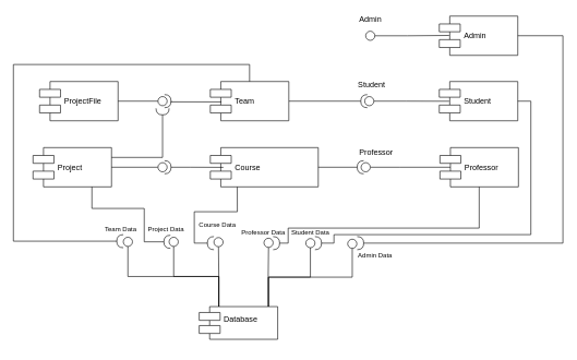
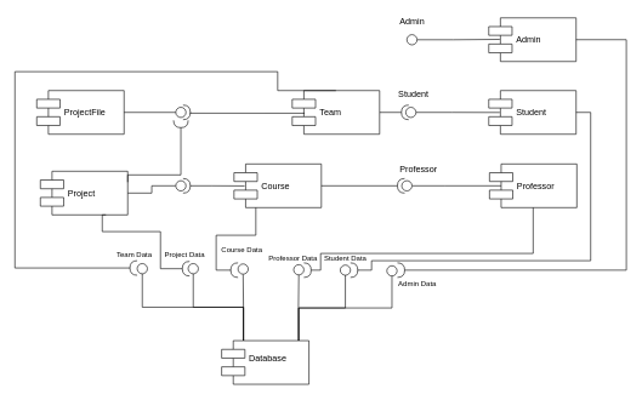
  <mxCell id="0" />
  <mxCell id="1" parent="0" />
  <mxCell id="2" style="edgeStyle=orthogonalEdgeStyle;rounded=0;orthogonalLoop=1;jettySize=auto;html=1;exitX=0;exitY=0.5;exitDx=0;exitDy=0;exitPerimeter=0;entryX=0.126;entryY=0.502;entryDx=0;entryDy=0;entryPerimeter=0;endArrow=none;endFill=0;" edge="1" parent="1" source="3" target="6"><mxGeometry relative="1" as="geometry" /></mxCell>
  <mxCell id="3" value="" style="shape=providedRequiredInterface;html=1;verticalLabelPosition=bottom;rotation=180;" parent="1" vertex="1"><mxGeometry x="551" y="144" width="20" height="20" as="geometry" /></mxCell>
  <mxCell id="4" value="Student" style="text;html=1;resizable=0;points=[];autosize=1;align=left;verticalAlign=top;spacingTop=-4;" parent="1" vertex="1"><mxGeometry x="545" y="120" width="60" height="20" as="geometry" /></mxCell>
  <mxCell id="5" value="Admin" style="shape=component;align=left;spacingLeft=36;" parent="1" vertex="1"><mxGeometry x="671" y="24" width="120" height="60" as="geometry" /></mxCell>
  <mxCell id="6" value="Student" style="shape=component;align=left;spacingLeft=36;" parent="1" vertex="1"><mxGeometry x="671" y="124" width="120" height="60" as="geometry" /></mxCell>
  <mxCell id="7" value="Professor" style="shape=component;align=left;spacingLeft=36;" parent="1" vertex="1"><mxGeometry x="672" y="225" width="120" height="60" as="geometry" /></mxCell>
- <mxCell id="8" value="Course" style="shape=component;align=left;spacingLeft=36;" parent="1" vertex="1"><mxGeometry x="321" y="225" width="165" height="60" as="geometry" /></mxCell>
+ <mxCell id="8" value="Course" style="shape=component;align=left;spacingLeft=36;" parent="1" vertex="1"><mxGeometry x="321" y="225" width="120" height="60" as="geometry" /></mxCell>
  <mxCell id="9" style="edgeStyle=orthogonalEdgeStyle;rounded=0;orthogonalLoop=1;jettySize=auto;html=1;exitX=1;exitY=0.5;exitDx=0;exitDy=0;entryX=1;entryY=0.5;entryDx=0;entryDy=0;entryPerimeter=0;endArrow=none;endFill=0;" edge="1" parent="1" source="10" target="3"><mxGeometry relative="1" as="geometry" /></mxCell>
- <mxCell id="10" value="Team" style="shape=component;align=left;spacingLeft=36;" parent="1" vertex="1"><mxGeometry x="321" y="124" width="120" height="60" as="geometry" /></mxCell>
- <mxCell id="11" value="Project" style="shape=component;align=left;spacingLeft=36;" parent="1" vertex="1"><mxGeometry x="50" y="225" width="120" height="60" as="geometry" /></mxCell>
+ <mxCell id="10" value="Team" style="shape=component;align=left;spacingLeft=36;" parent="1" vertex="1"><mxGeometry x="401" y="124" width="120" height="60" as="geometry" /></mxCell>
+ <mxCell id="11" value="Project" style="shape=component;align=left;spacingLeft=36;" parent="1" vertex="1"><mxGeometry x="55" y="235" width="120" height="60" as="geometry" /></mxCell>
  <mxCell id="12" style="edgeStyle=orthogonalEdgeStyle;rounded=0;orthogonalLoop=1;jettySize=auto;html=1;exitX=0.25;exitY=0;exitDx=0;exitDy=0;entryX=0.5;entryY=1;entryDx=0;entryDy=0;endArrow=none;endFill=0;" edge="1" parent="1" source="18" target="42"><mxGeometry relative="1" as="geometry" /></mxCell>
  <mxCell id="13" style="edgeStyle=orthogonalEdgeStyle;rounded=0;orthogonalLoop=1;jettySize=auto;html=1;exitX=0.25;exitY=0;exitDx=0;exitDy=0;entryX=0.5;entryY=1;entryDx=0;entryDy=0;endArrow=none;endFill=0;" edge="1" parent="1" source="18" target="41"><mxGeometry relative="1" as="geometry" /></mxCell>
  <mxCell id="14" style="edgeStyle=orthogonalEdgeStyle;rounded=0;orthogonalLoop=1;jettySize=auto;html=1;exitX=0.25;exitY=0;exitDx=0;exitDy=0;entryX=0.5;entryY=1;entryDx=0;entryDy=0;endArrow=none;endFill=0;" edge="1" parent="1" source="18" target="43"><mxGeometry relative="1" as="geometry"><Array as="points"><mxPoint x="334" y="422" /></Array></mxGeometry></mxCell>
  <mxCell id="15" style="edgeStyle=orthogonalEdgeStyle;rounded=0;orthogonalLoop=1;jettySize=auto;html=1;exitX=0.879;exitY=0.002;exitDx=0;exitDy=0;entryX=0.5;entryY=1;entryDx=0;entryDy=0;endArrow=none;endFill=0;exitPerimeter=0;" edge="1" parent="1" source="18" target="20"><mxGeometry relative="1" as="geometry"><Array as="points"><mxPoint x="410" y="423" /></Array></mxGeometry></mxCell>
  <mxCell id="16" style="edgeStyle=orthogonalEdgeStyle;rounded=0;orthogonalLoop=1;jettySize=auto;html=1;exitX=0.885;exitY=0.01;exitDx=0;exitDy=0;entryX=0.5;entryY=1;entryDx=0;entryDy=0;endArrow=none;endFill=0;exitPerimeter=0;" edge="1" parent="1" source="18" target="21"><mxGeometry relative="1" as="geometry"><Array as="points"><mxPoint x="410" y="423" /><mxPoint x="474" y="423" /></Array></mxGeometry></mxCell>
  <mxCell id="17" style="edgeStyle=orthogonalEdgeStyle;rounded=0;orthogonalLoop=1;jettySize=auto;html=1;exitX=0.881;exitY=0.006;exitDx=0;exitDy=0;entryX=0.5;entryY=1;entryDx=0;entryDy=0;endArrow=none;endFill=0;exitPerimeter=0;" edge="1" parent="1" source="18" target="19"><mxGeometry relative="1" as="geometry"><Array as="points"><mxPoint x="410" y="423" /><mxPoint x="538" y="423" /></Array></mxGeometry></mxCell>
- <mxCell id="18" value="Database&#10;" style="shape=component;align=left;spacingLeft=36;verticalAlign=middle;" parent="1" vertex="1"><mxGeometry x="304" y="468" width="120" height="50" as="geometry" /></mxCell>
+ <mxCell id="18" value="Database&#10;" style="shape=component;align=left;spacingLeft=36;verticalAlign=middle;" parent="1" vertex="1"><mxGeometry x="304" y="468" width="120" height="60" as="geometry" /></mxCell>
  <mxCell id="19" value="" style="ellipse;whiteSpace=wrap;html=1;aspect=fixed;" parent="1" vertex="1"><mxGeometry x="531" y="365" width="14" height="14" as="geometry" /></mxCell>
  <mxCell id="20" value="" style="ellipse;whiteSpace=wrap;html=1;aspect=fixed;" parent="1" vertex="1"><mxGeometry x="403" y="363.5" width="14" height="14" as="geometry" /></mxCell>
  <mxCell id="21" value="" style="ellipse;whiteSpace=wrap;html=1;aspect=fixed;" parent="1" vertex="1"><mxGeometry x="467" y="364" width="14" height="14" as="geometry" /></mxCell>
  <mxCell id="22" value="Team Data" style="text;html=1;resizable=0;points=[];autosize=1;align=left;verticalAlign=top;spacingTop=-4;fontSize=10;" parent="1" vertex="1"><mxGeometry x="158" y="341" width="60" height="10" as="geometry" /></mxCell>
  <mxCell id="23" value="Project Data" style="text;html=1;resizable=0;points=[];autosize=1;align=left;verticalAlign=top;spacingTop=-4;fontSize=10;" parent="1" vertex="1"><mxGeometry x="224" y="340.5" width="70" height="10" as="geometry" /></mxCell>
  <mxCell id="24" value="Course Data" style="text;html=1;resizable=0;points=[];autosize=1;align=left;verticalAlign=top;spacingTop=-4;fontSize=10;" parent="1" vertex="1"><mxGeometry x="301.5" y="333.5" width="70" height="10" as="geometry" /></mxCell>
- <mxCell id="25" value="ProjectFile" style="shape=component;align=left;spacingLeft=36;" parent="1" vertex="1"><mxGeometry x="60" y="124" width="120" height="60" as="geometry" /></mxCell>
+ <mxCell id="25" value="ProjectFile" style="shape=component;align=left;spacingLeft=36;" parent="1" vertex="1"><mxGeometry x="50" y="124" width="120" height="60" as="geometry" /></mxCell>
  <mxCell id="26" style="edgeStyle=orthogonalEdgeStyle;rounded=0;orthogonalLoop=1;jettySize=auto;html=1;exitX=0;exitY=0.5;exitDx=0;exitDy=0;exitPerimeter=0;endArrow=none;endFill=0;" edge="1" parent="1" source="28"><mxGeometry relative="1" as="geometry"><mxPoint x="688" y="255" as="targetPoint" /><Array as="points"><mxPoint x="610" y="255" /><mxPoint x="610" y="255" /></Array></mxGeometry></mxCell>
  <mxCell id="27" style="edgeStyle=orthogonalEdgeStyle;rounded=0;orthogonalLoop=1;jettySize=auto;html=1;exitX=1;exitY=0.5;exitDx=0;exitDy=0;exitPerimeter=0;entryX=1;entryY=0.5;entryDx=0;entryDy=0;endArrow=none;endFill=0;" edge="1" parent="1" source="28" target="8"><mxGeometry relative="1" as="geometry" /></mxCell>
  <mxCell id="28" value="" style="shape=providedRequiredInterface;html=1;verticalLabelPosition=bottom;rotation=180;" vertex="1" parent="1"><mxGeometry x="545.5" y="245" width="20" height="20" as="geometry" /></mxCell>
  <mxCell id="29" value="Professor" style="text;html=1;resizable=0;points=[];autosize=1;align=left;verticalAlign=top;spacingTop=-4;" vertex="1" parent="1"><mxGeometry x="546.5" y="222" width="70" height="20" as="geometry" /></mxCell>
  <mxCell id="30" style="edgeStyle=orthogonalEdgeStyle;rounded=0;orthogonalLoop=1;jettySize=auto;html=1;exitX=1;exitY=0.5;exitDx=0;exitDy=0;entryX=0.126;entryY=0.493;entryDx=0;entryDy=0;entryPerimeter=0;endArrow=none;endFill=0;" edge="1" parent="1" source="40" target="5"><mxGeometry relative="1" as="geometry"><mxPoint x="573" y="54" as="sourcePoint" /><Array as="points"><mxPoint x="622" y="54" /></Array></mxGeometry></mxCell>
  <mxCell id="31" value="Admin" style="text;html=1;resizable=0;points=[];autosize=1;align=left;verticalAlign=top;spacingTop=-4;" vertex="1" parent="1"><mxGeometry x="547" y="20" width="50" height="20" as="geometry" /></mxCell>
  <mxCell id="32" style="edgeStyle=orthogonalEdgeStyle;rounded=0;orthogonalLoop=1;jettySize=auto;html=1;exitX=1;exitY=0.5;exitDx=0;exitDy=0;exitPerimeter=0;entryX=0.121;entryY=0.503;entryDx=0;entryDy=0;entryPerimeter=0;endArrow=none;endFill=0;" edge="1" parent="1" source="34" target="8"><mxGeometry relative="1" as="geometry"><Array as="points"><mxPoint x="291" y="255" /></Array></mxGeometry></mxCell>
  <mxCell id="33" style="edgeStyle=orthogonalEdgeStyle;rounded=0;orthogonalLoop=1;jettySize=auto;html=1;exitX=0;exitY=0.5;exitDx=0;exitDy=0;exitPerimeter=0;entryX=1;entryY=0.5;entryDx=0;entryDy=0;endArrow=none;endFill=0;" edge="1" parent="1" source="34" target="11"><mxGeometry relative="1" as="geometry" /></mxCell>
  <mxCell id="34" value="" style="shape=providedRequiredInterface;html=1;verticalLabelPosition=bottom;rotation=180;flipH=1;" vertex="1" parent="1"><mxGeometry x="241" y="245" width="20" height="20" as="geometry" /></mxCell>
  <mxCell id="35" style="edgeStyle=orthogonalEdgeStyle;rounded=0;orthogonalLoop=1;jettySize=auto;html=1;exitX=1;exitY=0.5;exitDx=0;exitDy=0;exitPerimeter=0;entryX=0.142;entryY=0.519;entryDx=0;entryDy=0;entryPerimeter=0;endArrow=none;endFill=0;" edge="1" parent="1" source="37" target="10"><mxGeometry relative="1" as="geometry"><Array as="points"><mxPoint x="261" y="155" /></Array></mxGeometry></mxCell>
  <mxCell id="36" value="" style="edgeStyle=orthogonalEdgeStyle;rounded=0;orthogonalLoop=1;jettySize=auto;html=1;endArrow=none;endFill=0;" edge="1" parent="1" source="37" target="25"><mxGeometry relative="1" as="geometry" /></mxCell>
  <mxCell id="37" value="" style="shape=providedRequiredInterface;html=1;verticalLabelPosition=bottom;rotation=180;flipH=1;" vertex="1" parent="1"><mxGeometry x="241" y="144" width="20" height="20" as="geometry" /></mxCell>
  <mxCell id="38" style="edgeStyle=orthogonalEdgeStyle;rounded=0;orthogonalLoop=1;jettySize=auto;html=1;exitX=1;exitY=0.5;exitDx=0;exitDy=0;exitPerimeter=0;entryX=1;entryY=0.25;entryDx=0;entryDy=0;endArrow=none;endFill=0;" edge="1" parent="1" source="39" target="11"><mxGeometry relative="1" as="geometry"><Array as="points"><mxPoint x="248" y="240" /></Array></mxGeometry></mxCell>
  <mxCell id="39" value="" style="shape=requiredInterface;html=1;verticalLabelPosition=bottom;rotation=90;" vertex="1" parent="1"><mxGeometry x="243" y="160" width="10" height="20" as="geometry" /></mxCell>
  <mxCell id="40" value="" style="ellipse;whiteSpace=wrap;html=1;aspect=fixed;" vertex="1" parent="1"><mxGeometry x="558.5" y="47.095" width="14" height="14" as="geometry" /></mxCell>
  <mxCell id="41" value="" style="ellipse;whiteSpace=wrap;html=1;aspect=fixed;" vertex="1" parent="1"><mxGeometry x="258" y="362" width="14" height="14" as="geometry" /></mxCell>
  <mxCell id="42" value="" style="ellipse;whiteSpace=wrap;html=1;aspect=fixed;" vertex="1" parent="1"><mxGeometry x="188" y="362" width="14" height="14" as="geometry" /></mxCell>
  <mxCell id="43" value="" style="ellipse;whiteSpace=wrap;html=1;aspect=fixed;" vertex="1" parent="1"><mxGeometry x="326.5" y="362.5" width="14" height="14" as="geometry" /></mxCell>
  <mxCell id="44" value="Professor Data" style="text;html=1;resizable=0;points=[];autosize=1;align=left;verticalAlign=top;spacingTop=-4;fontSize=10;" vertex="1" parent="1"><mxGeometry x="367" y="346" width="80" height="10" as="geometry" /></mxCell>
  <mxCell id="45" value="Student Data" style="text;html=1;resizable=0;points=[];autosize=1;align=left;verticalAlign=top;spacingTop=-4;fontSize=10;" vertex="1" parent="1"><mxGeometry x="442.5" y="347" width="70" height="10" as="geometry" /></mxCell>
  <mxCell id="46" value="Admin Data" style="text;html=1;resizable=0;points=[];autosize=1;align=left;verticalAlign=top;spacingTop=-4;fontSize=10;" vertex="1" parent="1"><mxGeometry x="545" y="381" width="70" height="10" as="geometry" /></mxCell>
  <mxCell id="47" style="edgeStyle=orthogonalEdgeStyle;rounded=0;orthogonalLoop=1;jettySize=auto;html=1;exitX=1;exitY=0.5;exitDx=0;exitDy=0;exitPerimeter=0;entryX=0.5;entryY=0;entryDx=0;entryDy=0;endArrow=none;endFill=0;" edge="1" parent="1" source="48" target="10"><mxGeometry relative="1" as="geometry"><Array as="points"><mxPoint x="20" y="368" /><mxPoint x="20" y="98" /><mxPoint x="381" y="98" /></Array></mxGeometry></mxCell>
  <mxCell id="48" value="" style="shape=requiredInterface;html=1;verticalLabelPosition=bottom;flipH=1;" vertex="1" parent="1"><mxGeometry x="178" y="358" width="10" height="20" as="geometry" /></mxCell>
  <mxCell id="49" style="edgeStyle=orthogonalEdgeStyle;rounded=0;orthogonalLoop=1;jettySize=auto;html=1;exitX=1;exitY=0.5;exitDx=0;exitDy=0;exitPerimeter=0;entryX=0.75;entryY=1;entryDx=0;entryDy=0;endArrow=none;endFill=0;" edge="1" parent="1" source="50" target="11"><mxGeometry relative="1" as="geometry"><Array as="points"><mxPoint x="220" y="369" /><mxPoint x="220" y="318" /><mxPoint x="140" y="318" /></Array></mxGeometry></mxCell>
  <mxCell id="50" value="" style="shape=requiredInterface;html=1;verticalLabelPosition=bottom;flipH=1;" vertex="1" parent="1"><mxGeometry x="250" y="359" width="10" height="20" as="geometry" /></mxCell>
  <mxCell id="51" style="edgeStyle=orthogonalEdgeStyle;rounded=0;orthogonalLoop=1;jettySize=auto;html=1;exitX=1;exitY=0.5;exitDx=0;exitDy=0;exitPerimeter=0;entryX=0.25;entryY=1;entryDx=0;entryDy=0;endArrow=none;endFill=0;" edge="1" parent="1" source="52" target="8"><mxGeometry relative="1" as="geometry" /></mxCell>
  <mxCell id="52" value="" style="shape=requiredInterface;html=1;verticalLabelPosition=bottom;flipH=1;" vertex="1" parent="1"><mxGeometry x="316.5" y="361" width="10" height="20" as="geometry" /></mxCell>
  <mxCell id="53" style="edgeStyle=orthogonalEdgeStyle;rounded=0;orthogonalLoop=1;jettySize=auto;html=1;exitX=1;exitY=0.5;exitDx=0;exitDy=0;exitPerimeter=0;entryX=0.5;entryY=1;entryDx=0;entryDy=0;endArrow=none;endFill=0;" edge="1" parent="1" source="54" target="7"><mxGeometry relative="1" as="geometry"><Array as="points"><mxPoint x="440" y="371" /><mxPoint x="440" y="348" /><mxPoint x="732" y="348" /></Array></mxGeometry></mxCell>
  <mxCell id="54" value="" style="shape=requiredInterface;html=1;verticalLabelPosition=bottom;" vertex="1" parent="1"><mxGeometry x="417" y="361" width="10" height="20" as="geometry" /></mxCell>
  <mxCell id="55" style="edgeStyle=orthogonalEdgeStyle;rounded=0;orthogonalLoop=1;jettySize=auto;html=1;exitX=1;exitY=0.5;exitDx=0;exitDy=0;exitPerimeter=0;entryX=1;entryY=0.5;entryDx=0;entryDy=0;endArrow=none;endFill=0;" edge="1" parent="1" source="56" target="6"><mxGeometry relative="1" as="geometry"><Array as="points"><mxPoint x="510" y="371" /><mxPoint x="510" y="358" /><mxPoint x="811" y="358" /><mxPoint x="811" y="154" /></Array></mxGeometry></mxCell>
  <mxCell id="56" value="" style="shape=requiredInterface;html=1;verticalLabelPosition=bottom;" vertex="1" parent="1"><mxGeometry x="481" y="361" width="10" height="20" as="geometry" /></mxCell>
  <mxCell id="57" style="edgeStyle=orthogonalEdgeStyle;rounded=0;orthogonalLoop=1;jettySize=auto;html=1;exitX=1;exitY=0.5;exitDx=0;exitDy=0;exitPerimeter=0;endArrow=none;endFill=0;entryX=1;entryY=0.5;entryDx=0;entryDy=0;" edge="1" parent="1" source="58" target="5"><mxGeometry relative="1" as="geometry"><mxPoint x="850" y="258" as="targetPoint" /><Array as="points"><mxPoint x="860" y="371" /><mxPoint x="860" y="54" /></Array></mxGeometry></mxCell>
  <mxCell id="58" value="" style="shape=requiredInterface;html=1;verticalLabelPosition=bottom;" vertex="1" parent="1"><mxGeometry x="545.5" y="361" width="10" height="20" as="geometry" /></mxCell>
